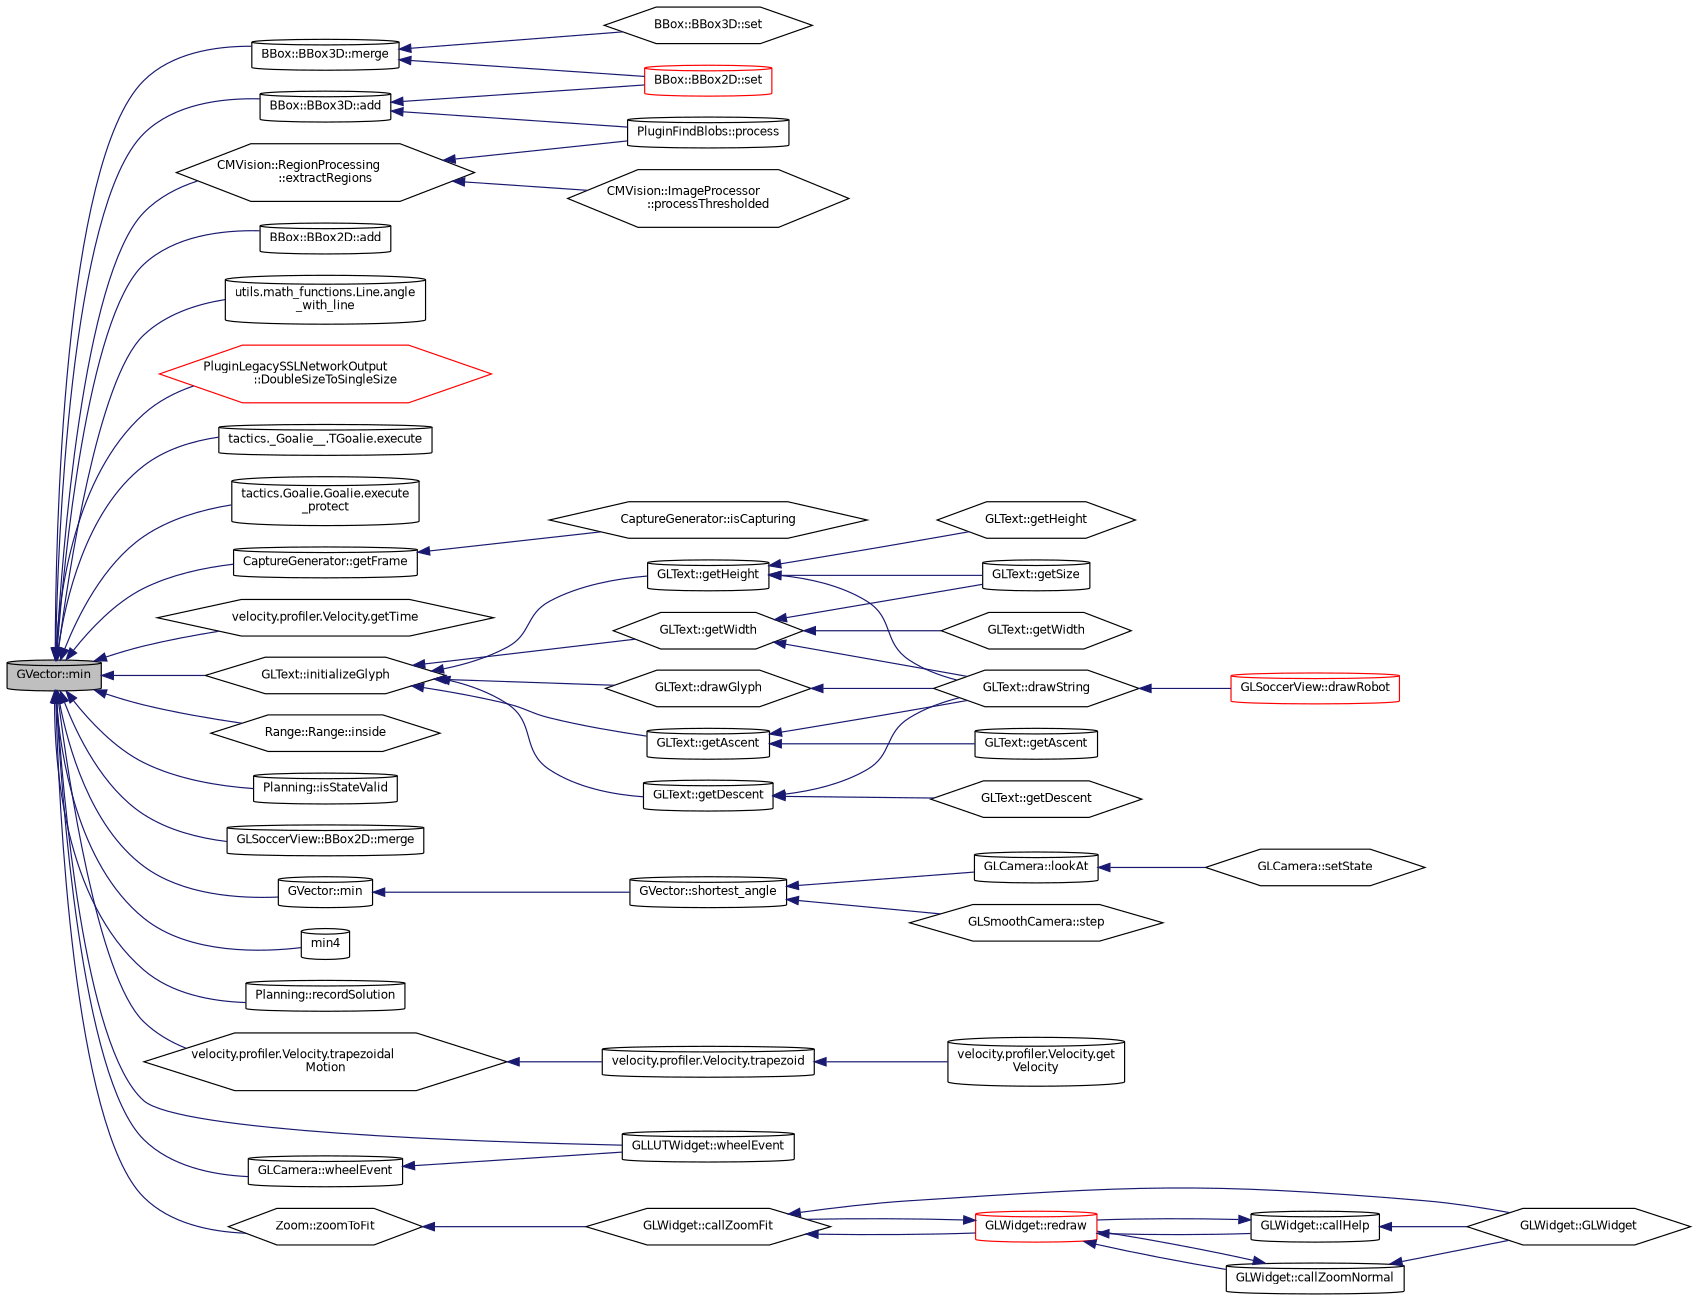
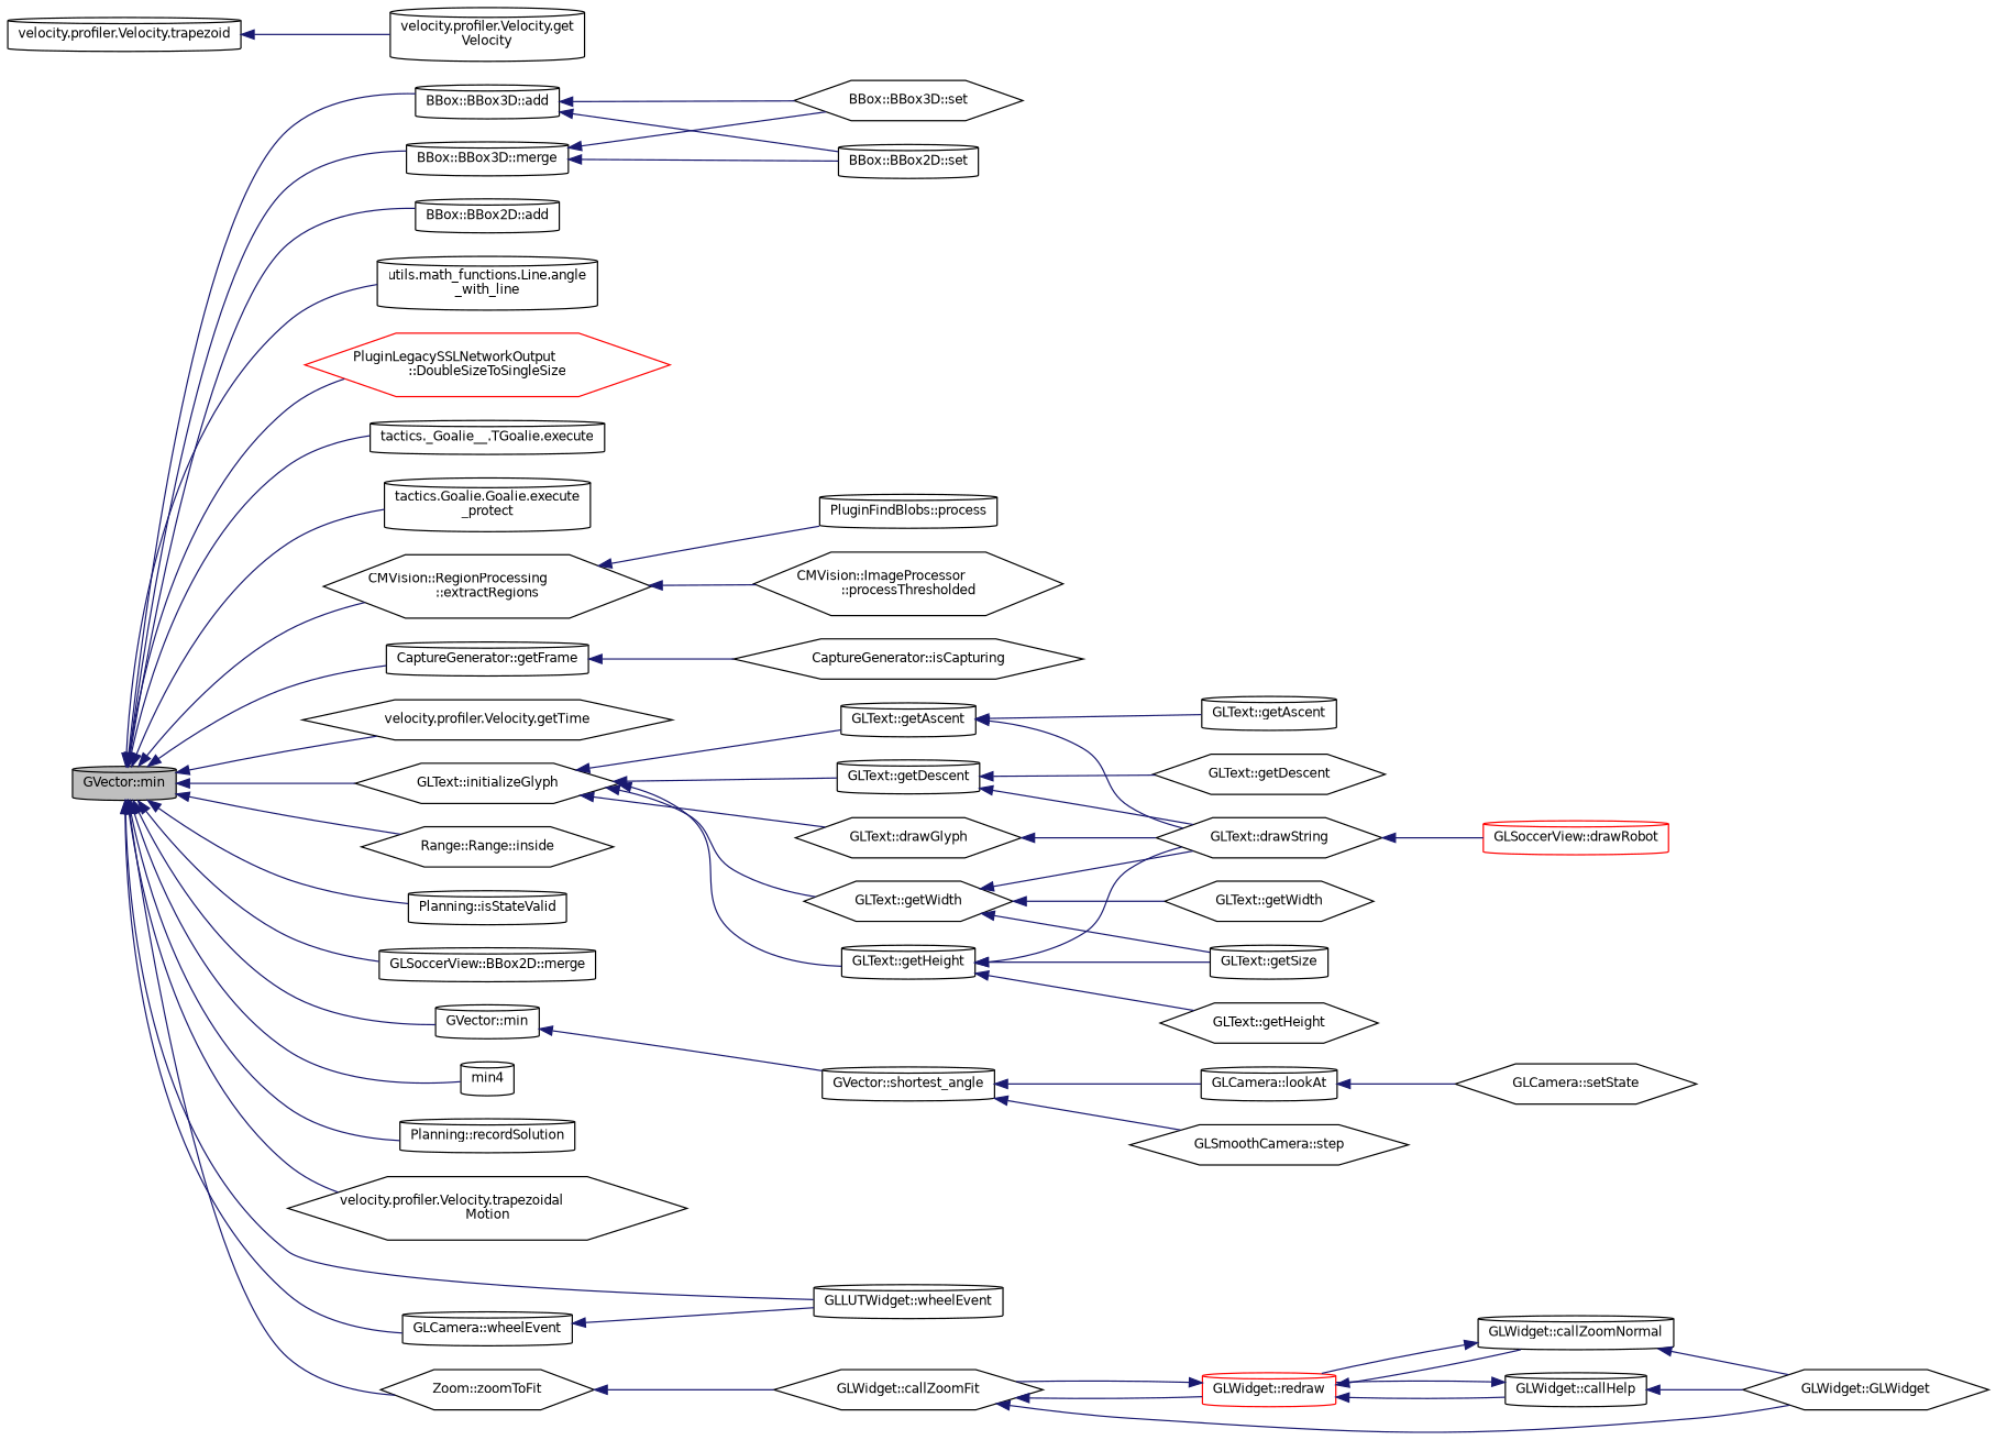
  digraph {
    rankdir=LR
    node [color=black fillcolor=white fontname=Helvetica fontsize=10 shape=cylinder style=filled]
    edge [color=midnightblue dir=back fontname=Helvetica fontsize=10 labelfontname=Helvetica labelfontsize=10 style=solid]
    n1 [fillcolor=grey75 fontcolor=black height=0.2 label="GVector::min" width=0.4]
    n2 [height=0.2 label="BBox::BBox3D::add" width=0.4]
    n3 [height=0.2 label="BBox::BBox2D::add" width=0.4]
    n4 [height=0.2 label="utils.math_functions.Line.angle\l_with_line" width=0.4]
    n5 [color=red height=0.2 label="PluginLegacySSLNetworkOutput\l::DoubleSizeToSingleSize" shape=hexagon width=0.4]
    n6 [height=0.2 label="tactics._Goalie__.TGoalie.execute" width=0.4]
    n7 [height=0.2 label="tactics.Goalie.Goalie.execute\l_protect" width=0.4]
    n8 [height=0.2 label="CMVision::RegionProcessing\l::extractRegions" shape=hexagon width=0.4]
    n9 [height=0.2 label="CaptureGenerator::getFrame" width=0.4]
    n10 [height=0.2 label="velocity.profiler.Velocity.getTime" shape=hexagon width=0.4]
    n11 [height=0.2 label="GLText::initializeGlyph" shape=hexagon width=0.4]
    n12 [height=0.2 label="Range::Range::inside" shape=hexagon width=0.4]
    n13 [height=0.2 label="Planning::isStateValid" width=0.4]
    n14 [height=0.2 label="BBox::BBox3D::merge" width=0.4]
    n15 [height=0.2 label="GLSoccerView::BBox2D::merge" width=0.4]
    n16 [height=0.2 label="GVector::min" width=0.4]
    n17 [height=0.2 label=min4 width=0.4]
    n18 [height=0.2 label="Planning::recordSolution" width=0.4]
    n19 [height=0.2 label="velocity.profiler.Velocity.trapezoidal\lMotion" shape=hexagon width=0.4]
    n20 [height=0.2 label="GLCamera::wheelEvent" width=0.4]
    n21 [height=0.2 label="GLLUTWidget::wheelEvent" width=0.4]
    n22 [height=0.2 label="Zoom::zoomToFit" shape=hexagon width=0.4]
    n23 [height=0.2 label="BBox::BBox3D::set" shape=hexagon width=0.4]
-   n24 [color=red height=0.2 label="BBox::BBox2D::set" width=0.4]
+   n24 [height=0.2 label="BBox::BBox2D::set" width=0.4]
    n25 [height=0.2 label="PluginFindBlobs::process" width=0.4]
    n26 [height=0.2 label="CMVision::ImageProcessor\l::processThresholded" shape=hexagon width=0.4]
    n27 [height=0.2 label="CaptureGenerator::isCapturing" shape=hexagon width=0.4]
    n28 [height=0.2 label="GLText::drawGlyph" shape=hexagon width=0.4]
    n29 [height=0.2 label="GLText::getAscent" width=0.4]
    n30 [height=0.2 label="GLText::getDescent" width=0.4]
    n31 [height=0.2 label="GLText::getHeight" width=0.4]
    n32 [height=0.2 label="GLText::getWidth" shape=hexagon width=0.4]
    n33 [height=0.2 label="GVector::shortest_angle" width=0.4]
    n34 [height=0.2 label="velocity.profiler.Velocity.trapezoid" width=0.4]
    n35 [height=0.2 label="GLWidget::callZoomFit" shape=hexagon width=0.4]
    n36 [height=0.2 label="GLText::drawString" shape=hexagon width=0.4]
    n37 [height=0.2 label="GLText::getAscent" width=0.4]
    n38 [height=0.2 label="GLText::getDescent" shape=hexagon width=0.4]
    n39 [height=0.2 label="GLText::getHeight" shape=hexagon width=0.4]
    n40 [height=0.2 label="GLText::getSize" width=0.4]
    n41 [height=0.2 label="GLText::getWidth" shape=hexagon width=0.4]
    n42 [color=red height=0.2 label="GLSoccerView::drawRobot" width=0.4]
    n43 [height=0.2 label="GLCamera::lookAt" width=0.4]
    n44 [height=0.2 label="GLSmoothCamera::step" shape=hexagon width=0.4]
    n45 [height=0.2 label="GLCamera::setState" shape=hexagon width=0.4]
    n46 [height=0.2 label="velocity.profiler.Velocity.get\lVelocity" width=0.4]
    n47 [height=0.2 label="GLWidget::GLWidget" shape=hexagon width=0.4]
    n48 [color=red height=0.2 label="GLWidget::redraw" width=0.4]
    n49 [height=0.2 label="GLWidget::callHelp" width=0.4]
    n50 [height=0.2 label="GLWidget::callZoomNormal" width=0.4]
    n1 -> n2
    n1 -> n3
    n1 -> n4
    n1 -> n5
    n1 -> n6
    n1 -> n7
    n1 -> n8
    n1 -> n9
    n1 -> n10
    n1 -> n11
    n1 -> n12
    n1 -> n13
    n1 -> n14
    n1 -> n15
    n1 -> n16
    n1 -> n17
    n1 -> n18
    n1 -> n19
    n1 -> n20
    n1 -> n21
    n1 -> n22
-   n2 -> n25
+   n2 -> n23
    n2 -> n24
    n8 -> n25
    n8 -> n26
    n9 -> n27
    n11 -> n28
    n11 -> n29
    n11 -> n30
    n11 -> n31
    n11 -> n32
    n14 -> n23
    n14 -> n24
    n16 -> n33
-   n19 -> n34
    n20 -> n21
    n22 -> n35
    n28 -> n36
    n29 -> n36
    n29 -> n37
    n30 -> n36
    n30 -> n38
    n31 -> n36
    n31 -> n39
    n31 -> n40
    n32 -> n36
    n32 -> n40
    n32 -> n41
    n33 -> n43
    n33 -> n44
    n34 -> n46
    n35 -> n47
    n35 -> n48
    n36 -> n42
    n43 -> n45
    n48 -> n35
    n48 -> n49
    n48 -> n50
    n49 -> n47
    n49 -> n48
    n50 -> n47
    n50 -> n48
  }
